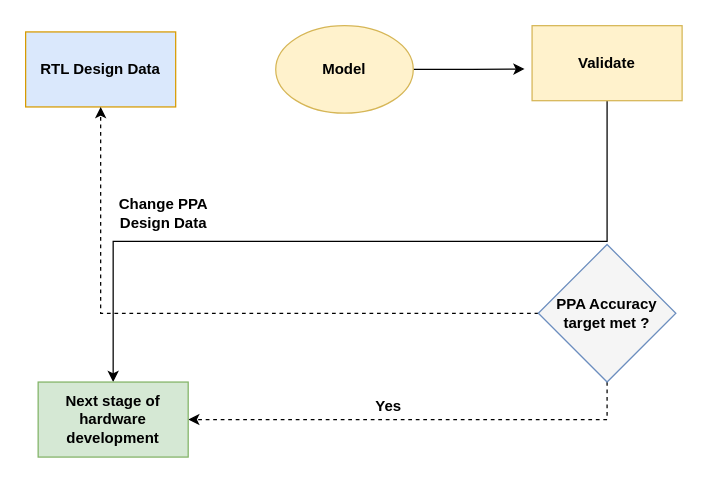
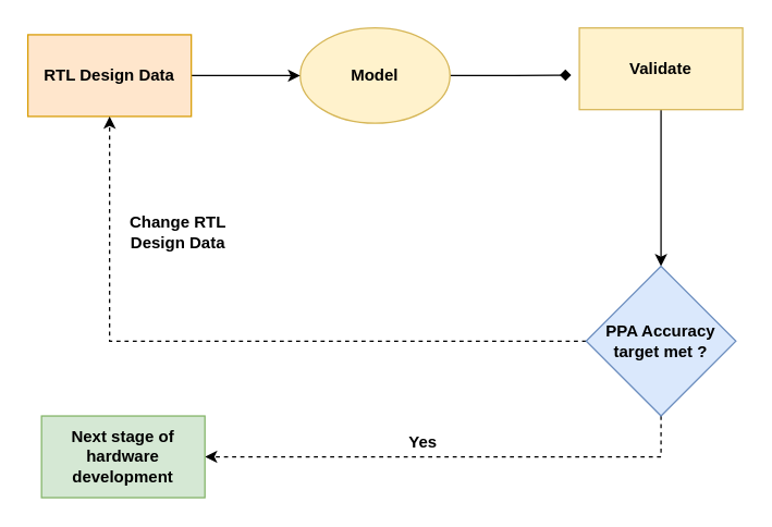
  <mxCell id="0" />
  <mxCell id="1" parent="0" />
- <mxCell id="2" style="edgeStyle=orthogonalEdgeStyle;rounded=0;orthogonalLoop=1;jettySize=auto;html=1;exitX=1;exitY=0.5;exitDx=0;exitDy=0;entryX=-0.05;entryY=0.578;entryDx=0;entryDy=0;entryPerimeter=0;fontStyle=1" edge="1" parent="1" source="3" target="5"><mxGeometry relative="1" as="geometry" /></mxCell>
+ <mxCell id="2" style="edgeStyle=orthogonalEdgeStyle;rounded=0;orthogonalLoop=1;jettySize=auto;html=1;exitX=1;exitY=0.5;exitDx=0;exitDy=0;entryX=-0.05;entryY=0.578;entryDx=0;entryDy=0;entryPerimeter=0;fontStyle=1;endArrow=diamond;" edge="1" parent="1" source="3" target="5"><mxGeometry relative="1" as="geometry" /></mxCell>
  <mxCell id="3" value="Model" style="ellipse;whiteSpace=wrap;html=1;fillColor=#fff2cc;strokeColor=#d6b656;fontStyle=1" vertex="1" parent="1"><mxGeometry x="220" y="20" width="110" height="70" as="geometry" /></mxCell>
- <mxCell id="4" style="edgeStyle=orthogonalEdgeStyle;rounded=0;orthogonalLoop=1;jettySize=auto;html=1;exitX=0.5;exitY=1;exitDx=0;exitDy=0;fontStyle=1;" edge="1" parent="1" source="5" target="11"><mxGeometry relative="1" as="geometry" /></mxCell>
+ <mxCell id="4" style="edgeStyle=orthogonalEdgeStyle;rounded=0;orthogonalLoop=1;jettySize=auto;html=1;exitX=0.5;exitY=1;exitDx=0;exitDy=0;entryX=0.5;entryY=0;entryDx=0;entryDy=0;fontStyle=1" edge="1" parent="1" source="5" target="10"><mxGeometry relative="1" as="geometry" /></mxCell>
  <mxCell id="5" value="Validate" style="rounded=0;whiteSpace=wrap;html=1;fillColor=#fff2cc;strokeColor=#d6b656;fontStyle=1" vertex="1" parent="1"><mxGeometry x="425" y="20" width="120" height="60" as="geometry" /></mxCell>
- <mxCell id="7" value="RTL Design Data" style="rounded=0;whiteSpace=wrap;html=1;fillColor=#dae8fc;strokeColor=#d79b00;fontStyle=1;" vertex="1" parent="1"><mxGeometry x="20" y="25" width="120" height="60" as="geometry" /></mxCell>
+ <mxCell id="6" style="edgeStyle=orthogonalEdgeStyle;rounded=0;orthogonalLoop=1;jettySize=auto;html=1;exitX=1;exitY=0.5;exitDx=0;exitDy=0;entryX=0;entryY=0.5;entryDx=0;entryDy=0;fontStyle=1" edge="1" parent="1" source="7" target="3"><mxGeometry relative="1" as="geometry" /></mxCell>
+ <mxCell id="7" value="RTL Design Data" style="rounded=0;whiteSpace=wrap;html=1;fillColor=#ffe6cc;strokeColor=#d79b00;fontStyle=1" vertex="1" parent="1"><mxGeometry x="20" y="25" width="120" height="60" as="geometry" /></mxCell>
  <mxCell id="8" style="edgeStyle=orthogonalEdgeStyle;rounded=0;orthogonalLoop=1;jettySize=auto;html=1;exitX=0;exitY=0.5;exitDx=0;exitDy=0;entryX=0.5;entryY=1;entryDx=0;entryDy=0;fontStyle=1;dashed=1;" edge="1" parent="1" source="10" target="7"><mxGeometry relative="1" as="geometry" /></mxCell>
  <mxCell id="9" style="edgeStyle=orthogonalEdgeStyle;rounded=0;orthogonalLoop=1;jettySize=auto;html=1;exitX=0.5;exitY=1;exitDx=0;exitDy=0;entryX=1;entryY=0.5;entryDx=0;entryDy=0;fontStyle=1;dashed=1;" edge="1" parent="1" source="10" target="11"><mxGeometry relative="1" as="geometry" /></mxCell>
- <mxCell id="10" value="PPA Accuracy target met ?" style="rhombus;whiteSpace=wrap;html=1;fillColor=#f5f5f5;strokeColor=#6c8ebf;fontStyle=1;" vertex="1" parent="1"><mxGeometry x="430" y="195" width="110" height="110" as="geometry" /></mxCell>
+ <mxCell id="10" value="PPA Accuracy target met ?" style="rhombus;whiteSpace=wrap;html=1;fillColor=#dae8fc;strokeColor=#6c8ebf;fontStyle=1" vertex="1" parent="1"><mxGeometry x="430" y="195" width="110" height="110" as="geometry" /></mxCell>
  <mxCell id="11" value="Next stage of hardware development" style="rounded=0;whiteSpace=wrap;html=1;fillColor=#d5e8d4;strokeColor=#82b366;fontStyle=1" vertex="1" parent="1"><mxGeometry x="30" y="305" width="120" height="60" as="geometry" /></mxCell>
- <mxCell id="12" value="Change PPA &lt;br&gt;Design Data" style="text;html=1;align=center;verticalAlign=middle;resizable=0;points=[];autosize=1;strokeColor=none;fillColor=none;fontStyle=1" vertex="1" parent="1"><mxGeometry x="85" y="155" width="90" height="30" as="geometry" /></mxCell>
+ <mxCell id="12" value="Change RTL &lt;br&gt;Design Data" style="text;html=1;align=center;verticalAlign=middle;resizable=0;points=[];autosize=1;strokeColor=none;fillColor=none;fontStyle=1" vertex="1" parent="1"><mxGeometry x="85" y="155" width="90" height="30" as="geometry" /></mxCell>
  <mxCell id="13" value="Yes" style="text;html=1;align=center;verticalAlign=middle;resizable=0;points=[];autosize=1;strokeColor=none;fillColor=none;fontStyle=1" vertex="1" parent="1"><mxGeometry x="290" y="315" width="40" height="20" as="geometry" /></mxCell>
